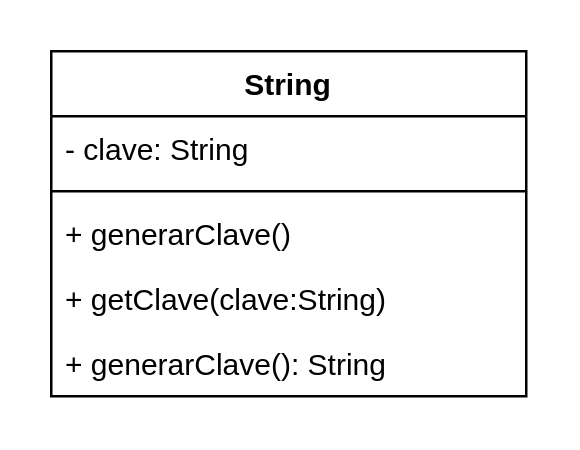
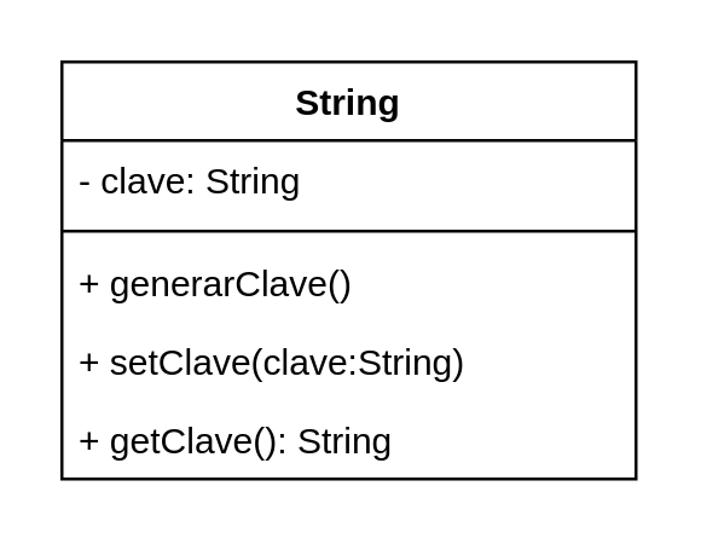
  <mxCell id="0" />
  <mxCell id="1" parent="0" />
  <mxCell id="2" value="String" style="swimlane;fontStyle=1;align=center;verticalAlign=top;childLayout=stackLayout;horizontal=1;startSize=26;horizontalStack=0;resizeParent=1;resizeParentMax=0;resizeLast=0;collapsible=1;marginBottom=0;whiteSpace=wrap;html=1;" vertex="1" parent="1"><mxGeometry x="20" y="20" width="190" height="138" as="geometry" /></mxCell>
  <mxCell id="3" value="- clave: String" style="text;strokeColor=none;fillColor=none;align=left;verticalAlign=top;spacingLeft=4;spacingRight=4;overflow=hidden;rotatable=0;points=[[0,0.5],[1,0.5]];portConstraint=eastwest;whiteSpace=wrap;html=1;" vertex="1" parent="2"><mxGeometry y="26" width="190" height="26" as="geometry" /></mxCell>
  <mxCell id="4" value="" style="line;strokeWidth=1;fillColor=none;align=left;verticalAlign=middle;spacingTop=-1;spacingLeft=3;spacingRight=3;rotatable=0;labelPosition=right;points=[];portConstraint=eastwest;strokeColor=inherit;" vertex="1" parent="2"><mxGeometry y="52" width="190" height="8" as="geometry" /></mxCell>
  <mxCell id="5" value="+ generarClave()" style="text;strokeColor=none;fillColor=none;align=left;verticalAlign=top;spacingLeft=4;spacingRight=4;overflow=hidden;rotatable=0;points=[[0,0.5],[1,0.5]];portConstraint=eastwest;whiteSpace=wrap;html=1;" vertex="1" parent="2"><mxGeometry y="60" width="190" height="26" as="geometry" /></mxCell>
- <mxCell id="6" value="+ getClave(clave:String)&amp;nbsp;" style="text;strokeColor=none;fillColor=none;align=left;verticalAlign=top;spacingLeft=4;spacingRight=4;overflow=hidden;rotatable=0;points=[[0,0.5],[1,0.5]];portConstraint=eastwest;whiteSpace=wrap;html=1;" vertex="1" parent="2"><mxGeometry y="86" width="190" height="26" as="geometry" /></mxCell>
- <mxCell id="7" value="+ generarClave(): String" style="text;strokeColor=none;fillColor=none;align=left;verticalAlign=top;spacingLeft=4;spacingRight=4;overflow=hidden;rotatable=0;points=[[0,0.5],[1,0.5]];portConstraint=eastwest;whiteSpace=wrap;html=1;" vertex="1" parent="2"><mxGeometry y="112" width="190" height="26" as="geometry" /></mxCell>
+ <mxCell id="6" value="+ setClave(clave:String)&amp;nbsp;" style="text;strokeColor=none;fillColor=none;align=left;verticalAlign=top;spacingLeft=4;spacingRight=4;overflow=hidden;rotatable=0;points=[[0,0.5],[1,0.5]];portConstraint=eastwest;whiteSpace=wrap;html=1;" vertex="1" parent="2"><mxGeometry y="86" width="190" height="26" as="geometry" /></mxCell>
+ <mxCell id="7" value="+ getClave(): String" style="text;strokeColor=none;fillColor=none;align=left;verticalAlign=top;spacingLeft=4;spacingRight=4;overflow=hidden;rotatable=0;points=[[0,0.5],[1,0.5]];portConstraint=eastwest;whiteSpace=wrap;html=1;" vertex="1" parent="2"><mxGeometry y="112" width="190" height="26" as="geometry" /></mxCell>
